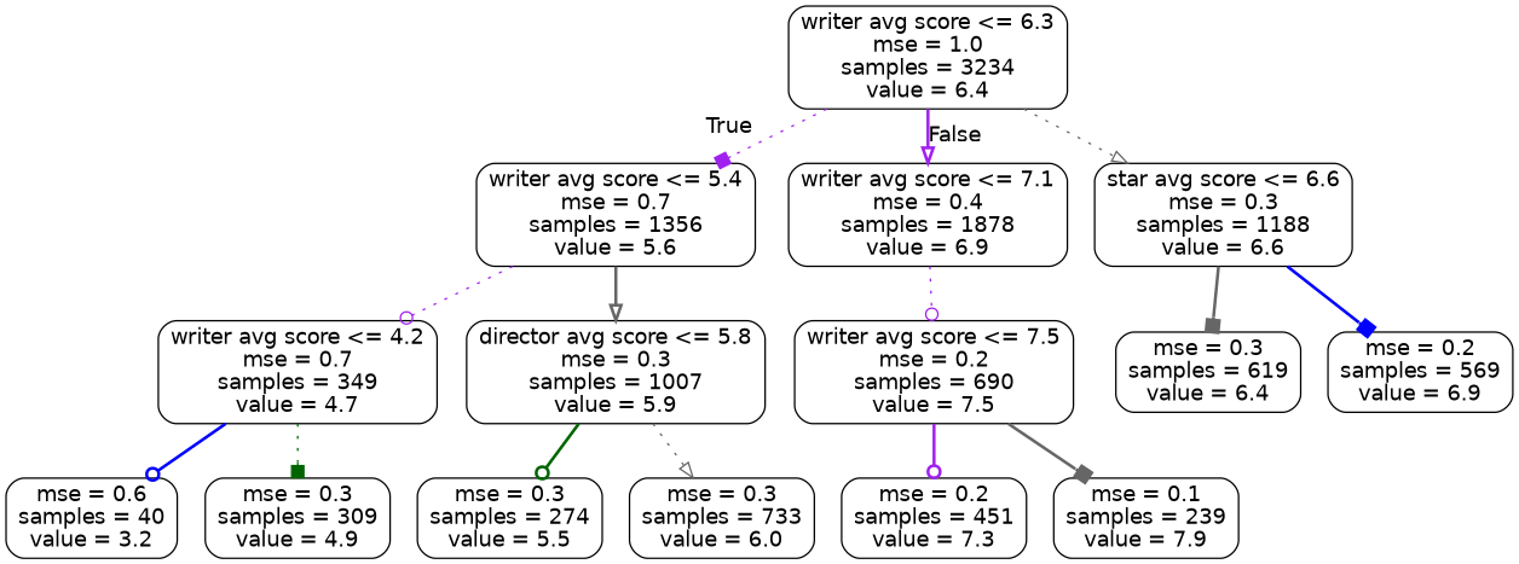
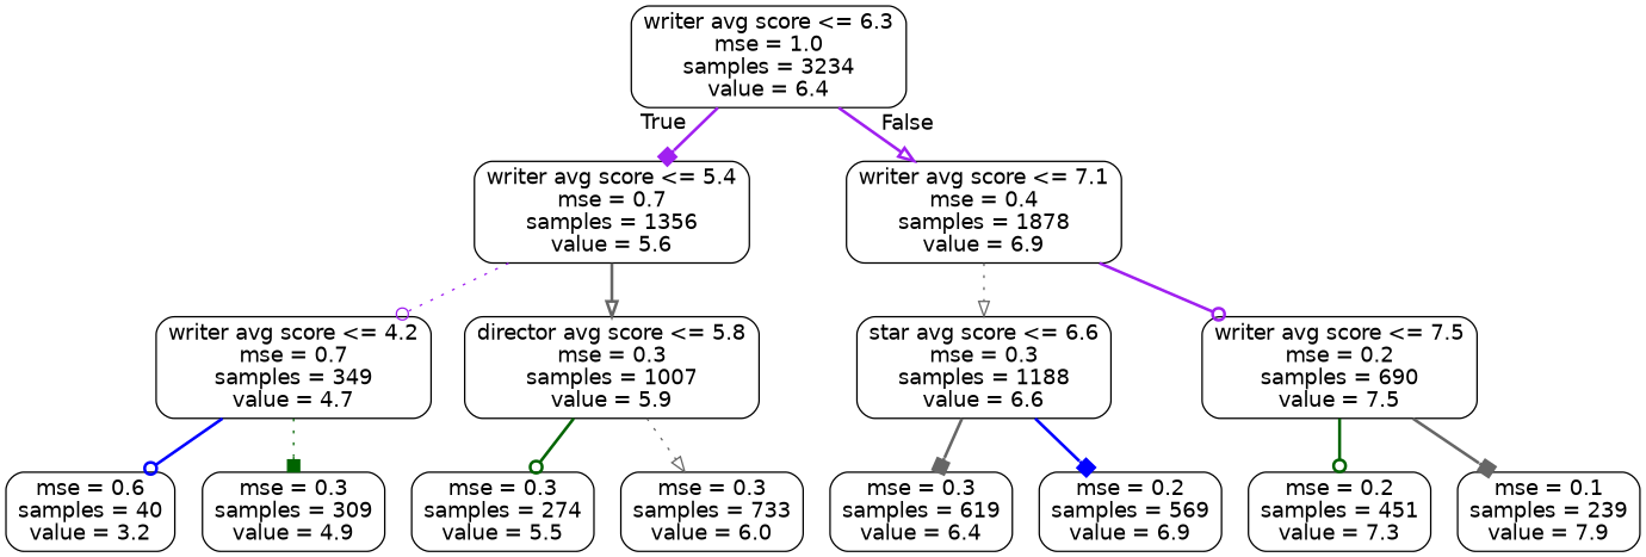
  digraph {
    node [color=black fontname=helvetica shape=box style=rounded]
    edge [arrowhead=box color=gray40 fontname=helvetica style=bold]
    n1 [label="writer avg score <= 6.3\nmse = 1.0\nsamples = 3234\nvalue = 6.4"]
    n2 [label="writer avg score <= 5.4\nmse = 0.7\nsamples = 1356\nvalue = 5.6"]
    n3 [label="writer avg score <= 7.1\nmse = 0.4\nsamples = 1878\nvalue = 6.9"]
    n4 [label="writer avg score <= 4.2\nmse = 0.7\nsamples = 349\nvalue = 4.7"]
    n5 [label="director avg score <= 5.8\nmse = 0.3\nsamples = 1007\nvalue = 5.9"]
    n6 [label="star avg score <= 6.6\nmse = 0.3\nsamples = 1188\nvalue = 6.6"]
    n7 [label="writer avg score <= 7.5\nmse = 0.2\nsamples = 690\nvalue = 7.5"]
    n8 [label="mse = 0.6\nsamples = 40\nvalue = 3.2"]
    n9 [label="mse = 0.3\nsamples = 309\nvalue = 4.9"]
    n10 [label="mse = 0.3\nsamples = 274\nvalue = 5.5"]
    n11 [label="mse = 0.3\nsamples = 733\nvalue = 6.0"]
    n12 [label="mse = 0.3\nsamples = 619\nvalue = 6.4"]
    n13 [label="mse = 0.2\nsamples = 569\nvalue = 6.9"]
    n14 [label="mse = 0.2\nsamples = 451\nvalue = 7.3"]
    n15 [label="mse = 0.1\nsamples = 239\nvalue = 7.9"]
-   n1 -> n2 [color=purple headlabel=True labelangle=45 labeldistance=2.5 style=dotted]
+   n1 -> n2 [color=purple headlabel=True labelangle=45 labeldistance=2.5]
    n1 -> n3 [arrowhead=onormal color=purple headlabel=False labelangle=-45 labeldistance=2.5]
    n2 -> n4 [arrowhead=odot color=purple style=dotted]
    n2 -> n5 [arrowhead=onormal]
-   n1 -> n6 [arrowhead=onormal style=dotted]
-   n3 -> n7 [arrowhead=odot color=purple style=dotted]
+   n3 -> n6 [arrowhead=onormal style=dotted]
+   n3 -> n7 [arrowhead=odot color=purple]
    n4 -> n8 [arrowhead=odot color=blue]
    n4 -> n9 [color=darkgreen style=dotted]
    n5 -> n10 [arrowhead=odot color=darkgreen]
    n5 -> n11 [arrowhead=onormal style=dotted]
    n6 -> n12
    n6 -> n13 [color=blue]
-   n7 -> n14 [arrowhead=odot color=purple]
+   n7 -> n14 [arrowhead=odot color=darkgreen]
    n7 -> n15
  }
